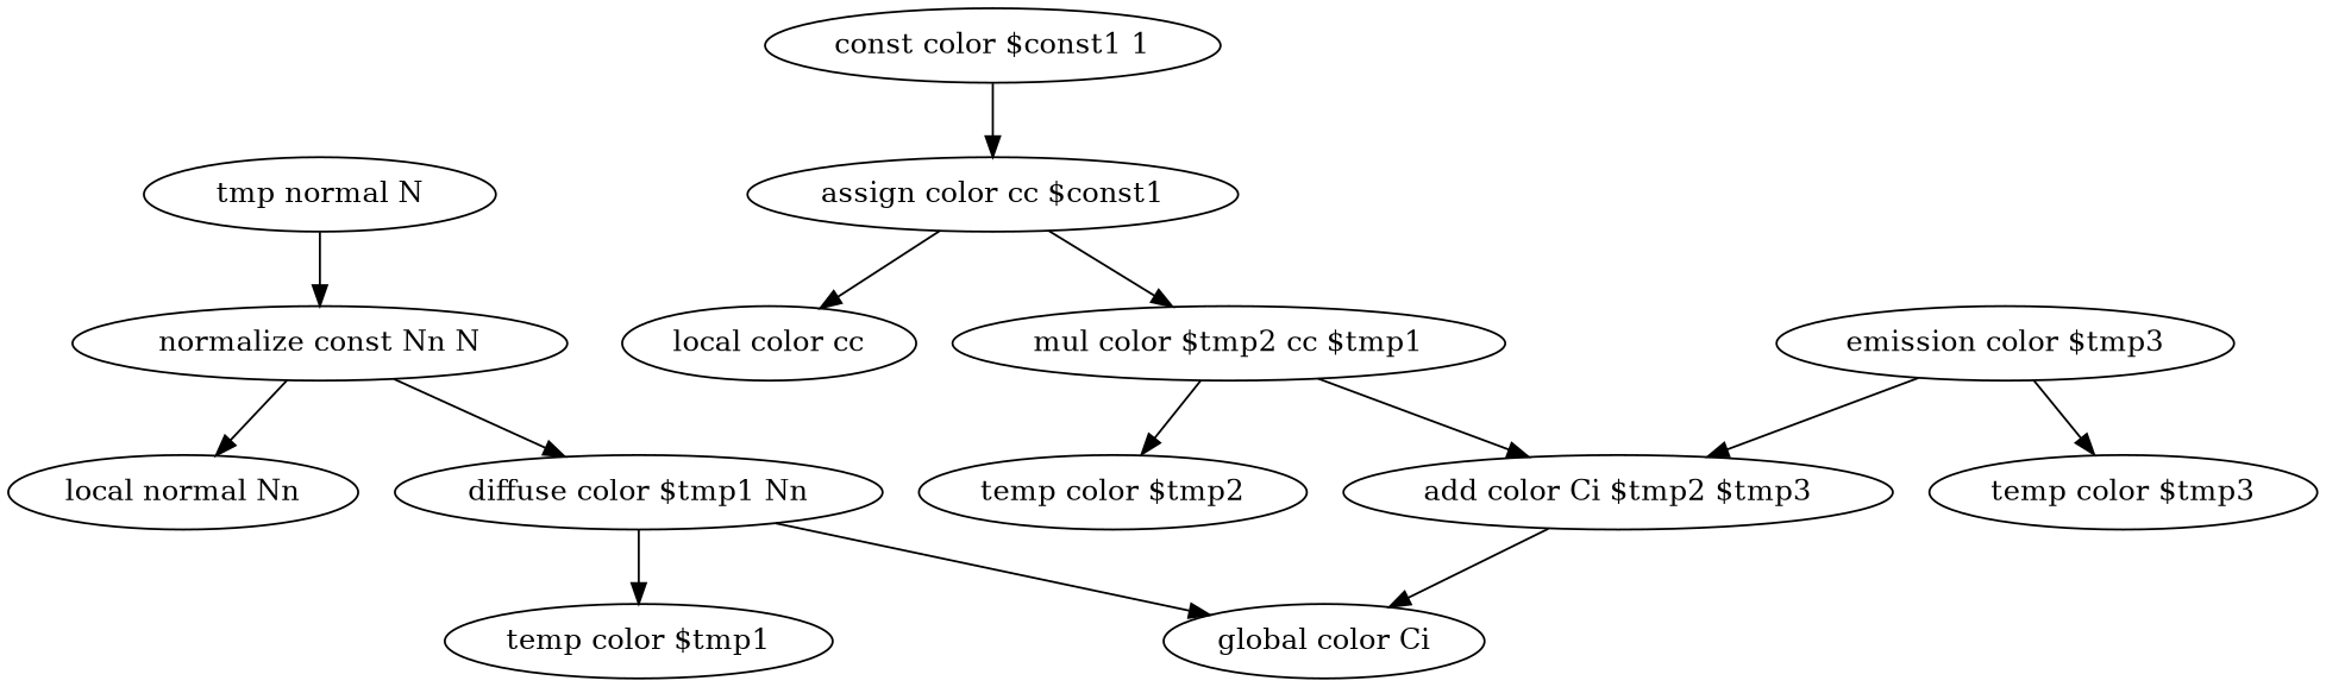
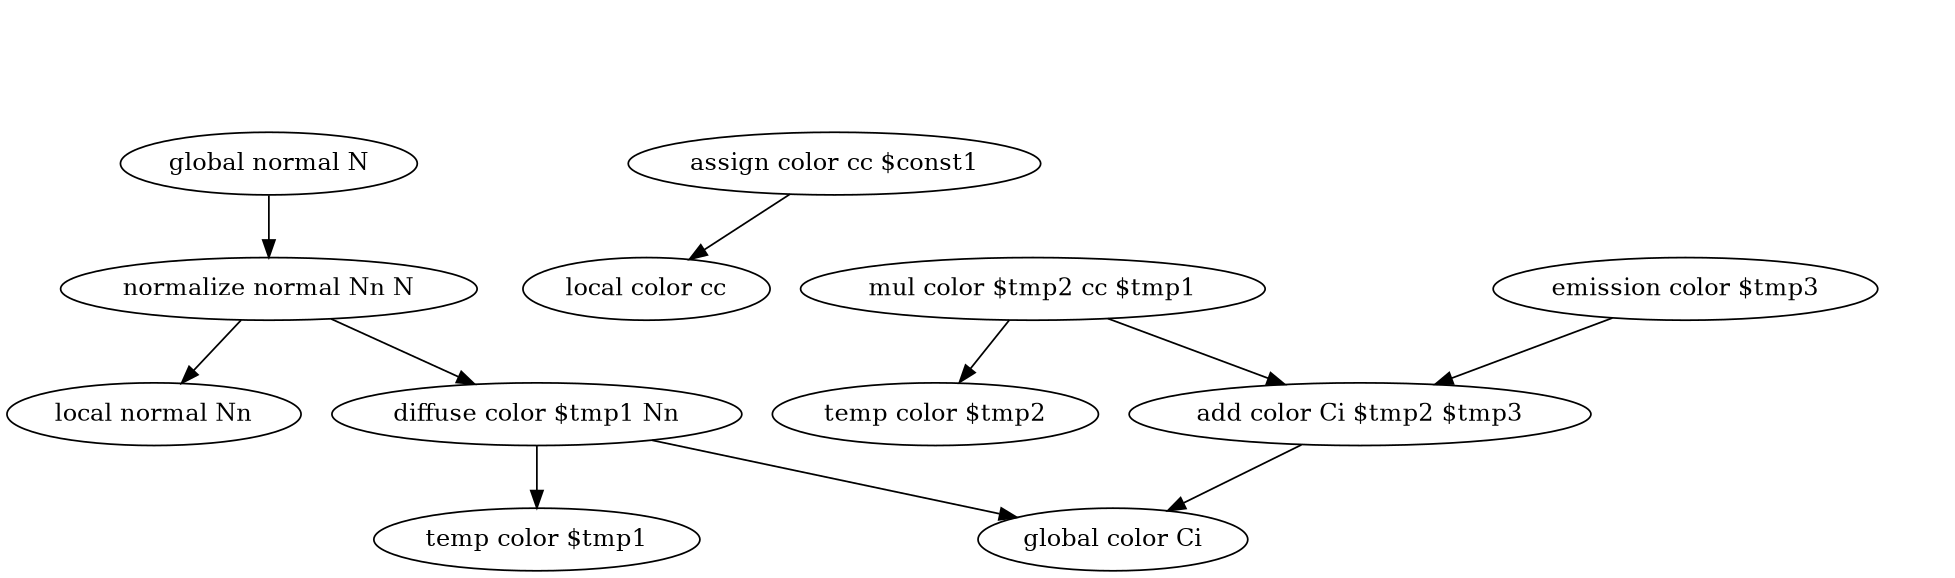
  digraph {
-   n1 [label="tmp normal N"]
-   n2 [label="normalize const Nn N"]
+   n1 [label="global normal N"]
+   n2 [label="normalize normal Nn N"]
    n3 [label="local normal Nn"]
    n4 [label="diffuse color $tmp1 Nn"]
    n5 [label="global color Ci"]
    n6 [label="local color cc"]
-   n7 [label="const color $const1 1"]
    n8 [label="assign color cc $const1"]
    n9 [label="mul color $tmp2 cc $tmp1"]
    n10 [label="temp color $tmp1"]
    n11 [label="temp color $tmp2"]
-   n12 [label="temp color $tmp3"]
    n13 [label="add color Ci $tmp2 $tmp3"]
    n14 [label="emission color $tmp3"]
    n1 -> n2
    n2 -> n3
    n2 -> n4
    n4 -> n5
    n4 -> n10
-   n7 -> n8
    n8 -> n6
-   n8 -> n9
    n9 -> n11
    n9 -> n13
    n13 -> n5
-   n14 -> n12
    n14 -> n13
  }
